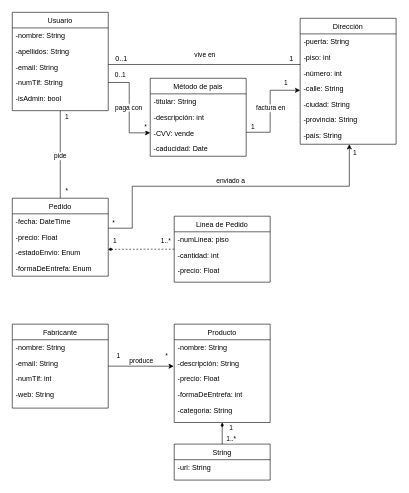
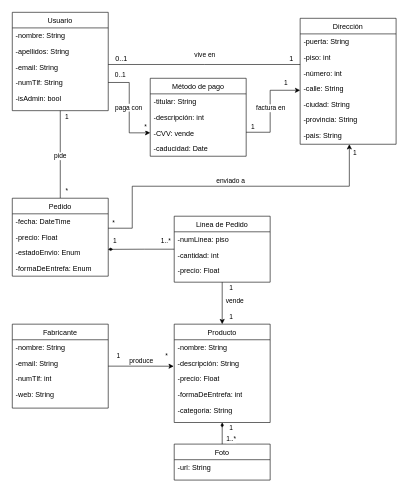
  <mxCell id="0" />
  <mxCell id="1" parent="0" />
  <mxCell id="2" style="edgeStyle=orthogonalEdgeStyle;rounded=0;orthogonalLoop=1;jettySize=auto;html=1;entryX=0.5;entryY=0;entryDx=0;entryDy=0;endArrow=none;" edge="1" parent="1" source="6" target="52"><mxGeometry relative="1" as="geometry" /></mxCell>
  <mxCell id="3" value="1" style="edgeLabel;html=1;align=center;verticalAlign=middle;resizable=0;points=[];" vertex="1" connectable="0" parent="2"><mxGeometry x="-0.845" y="-1" relative="1" as="geometry"><mxPoint x="11" y="-1" as="offset" /></mxGeometry></mxCell>
  <mxCell id="4" value="*" style="edgeLabel;html=1;align=center;verticalAlign=middle;resizable=0;points=[];" vertex="1" connectable="0" parent="2"><mxGeometry x="0.822" relative="1" as="geometry"><mxPoint x="10" as="offset" /></mxGeometry></mxCell>
  <mxCell id="5" value="pide" style="edgeLabel;html=1;align=center;verticalAlign=middle;resizable=0;points=[];" vertex="1" connectable="0" parent="2"><mxGeometry x="0.023" relative="1" as="geometry"><mxPoint x="-1" as="offset" /></mxGeometry></mxCell>
  <mxCell id="6" value="Usuario" style="swimlane;fontStyle=0;align=center;verticalAlign=top;childLayout=stackLayout;horizontal=1;startSize=26;horizontalStack=0;resizeParent=1;resizeLast=0;collapsible=1;marginBottom=0;rounded=0;shadow=0;strokeWidth=1;" parent="1" vertex="1"><mxGeometry x="20" y="20" width="160" height="164" as="geometry"><mxRectangle x="230" y="140" width="160" height="26" as="alternateBounds" /></mxGeometry></mxCell>
  <mxCell id="7" value="-nombre: String" style="text;align=left;verticalAlign=top;spacingLeft=4;spacingRight=4;overflow=hidden;rotatable=0;points=[[0,0.5],[1,0.5]];portConstraint=eastwest;" parent="6" vertex="1"><mxGeometry y="26" width="160" height="26" as="geometry" /></mxCell>
  <mxCell id="8" value="-apellidos: String" style="text;align=left;verticalAlign=top;spacingLeft=4;spacingRight=4;overflow=hidden;rotatable=0;points=[[0,0.5],[1,0.5]];portConstraint=eastwest;rounded=0;shadow=0;html=0;" parent="6" vertex="1"><mxGeometry y="52" width="160" height="26" as="geometry" /></mxCell>
  <mxCell id="9" value="-email: String" style="text;align=left;verticalAlign=top;spacingLeft=4;spacingRight=4;overflow=hidden;rotatable=0;points=[[0,0.5],[1,0.5]];portConstraint=eastwest;rounded=0;shadow=0;html=0;" parent="6" vertex="1"><mxGeometry y="78" width="160" height="26" as="geometry" /></mxCell>
  <mxCell id="10" value="-numTlf: String" style="text;strokeColor=none;fillColor=none;align=left;verticalAlign=top;spacingLeft=4;spacingRight=4;overflow=hidden;rotatable=0;points=[[0,0.5],[1,0.5]];portConstraint=eastwest;whiteSpace=wrap;html=1;" vertex="1" parent="6"><mxGeometry y="104" width="160" height="26" as="geometry" /></mxCell>
  <mxCell id="11" value="-isAdmin: bool" style="text;strokeColor=none;fillColor=none;align=left;verticalAlign=top;spacingLeft=4;spacingRight=4;overflow=hidden;rotatable=0;points=[[0,0.5],[1,0.5]];portConstraint=eastwest;whiteSpace=wrap;html=1;" vertex="1" parent="6"><mxGeometry y="130" width="160" height="26" as="geometry" /></mxCell>
  <mxCell id="12" value="Producto" style="swimlane;fontStyle=0;align=center;verticalAlign=top;childLayout=stackLayout;horizontal=1;startSize=26;horizontalStack=0;resizeParent=1;resizeLast=0;collapsible=1;marginBottom=0;rounded=0;shadow=0;strokeWidth=1;" parent="1" vertex="1"><mxGeometry x="290" y="540" width="160" height="164" as="geometry"><mxRectangle x="130" y="380" width="160" height="26" as="alternateBounds" /></mxGeometry></mxCell>
  <mxCell id="13" value="-nombre: String" style="text;align=left;verticalAlign=top;spacingLeft=4;spacingRight=4;overflow=hidden;rotatable=0;points=[[0,0.5],[1,0.5]];portConstraint=eastwest;" parent="12" vertex="1"><mxGeometry y="26" width="160" height="26" as="geometry" /></mxCell>
  <mxCell id="14" value="-descripción: String" style="text;align=left;verticalAlign=top;spacingLeft=4;spacingRight=4;overflow=hidden;rotatable=0;points=[[0,0.5],[1,0.5]];portConstraint=eastwest;rounded=0;shadow=0;html=0;" parent="12" vertex="1"><mxGeometry y="52" width="160" height="26" as="geometry" /></mxCell>
  <mxCell id="15" value="-precio: Float" style="text;strokeColor=none;fillColor=none;align=left;verticalAlign=top;spacingLeft=4;spacingRight=4;overflow=hidden;rotatable=0;points=[[0,0.5],[1,0.5]];portConstraint=eastwest;whiteSpace=wrap;html=1;" vertex="1" parent="12"><mxGeometry y="78" width="160" height="26" as="geometry" /></mxCell>
  <mxCell id="16" value="-formaDeEntrefa: int" style="text;strokeColor=none;fillColor=none;align=left;verticalAlign=top;spacingLeft=4;spacingRight=4;overflow=hidden;rotatable=0;points=[[0,0.5],[1,0.5]];portConstraint=eastwest;whiteSpace=wrap;html=1;" vertex="1" parent="12"><mxGeometry y="104" width="160" height="26" as="geometry" /></mxCell>
  <mxCell id="17" value="-categoria: String" style="text;strokeColor=none;fillColor=none;align=left;verticalAlign=top;spacingLeft=4;spacingRight=4;overflow=hidden;rotatable=0;points=[[0,0.5],[1,0.5]];portConstraint=eastwest;whiteSpace=wrap;html=1;" vertex="1" parent="12"><mxGeometry y="130" width="160" height="26" as="geometry" /></mxCell>
  <mxCell id="18" value="Dirección" style="swimlane;fontStyle=0;align=center;verticalAlign=top;childLayout=stackLayout;horizontal=1;startSize=26;horizontalStack=0;resizeParent=1;resizeLast=0;collapsible=1;marginBottom=0;rounded=0;shadow=0;strokeWidth=1;" parent="1" vertex="1"><mxGeometry x="500" y="30" width="160" height="210" as="geometry"><mxRectangle x="550" y="140" width="160" height="26" as="alternateBounds" /></mxGeometry></mxCell>
  <mxCell id="19" value="-puerta: String" style="text;strokeColor=none;fillColor=none;align=left;verticalAlign=top;spacingLeft=4;spacingRight=4;overflow=hidden;rotatable=0;points=[[0,0.5],[1,0.5]];portConstraint=eastwest;whiteSpace=wrap;html=1;" vertex="1" parent="18"><mxGeometry y="26" width="160" height="26" as="geometry" /></mxCell>
  <mxCell id="20" value="-piso: int" style="text;strokeColor=none;fillColor=none;align=left;verticalAlign=top;spacingLeft=4;spacingRight=4;overflow=hidden;rotatable=0;points=[[0,0.5],[1,0.5]];portConstraint=eastwest;whiteSpace=wrap;html=1;" vertex="1" parent="18"><mxGeometry y="52" width="160" height="26" as="geometry" /></mxCell>
  <mxCell id="21" value="-número: int" style="text;align=left;verticalAlign=top;spacingLeft=4;spacingRight=4;overflow=hidden;rotatable=0;points=[[0,0.5],[1,0.5]];portConstraint=eastwest;rounded=0;shadow=0;html=0;" parent="18" vertex="1"><mxGeometry y="78" width="160" height="26" as="geometry" /></mxCell>
  <mxCell id="22" value="-calle: String" style="text;align=left;verticalAlign=top;spacingLeft=4;spacingRight=4;overflow=hidden;rotatable=0;points=[[0,0.5],[1,0.5]];portConstraint=eastwest;" parent="18" vertex="1"><mxGeometry y="104" width="160" height="26" as="geometry" /></mxCell>
  <mxCell id="23" value="-ciudad: String" style="text;align=left;verticalAlign=top;spacingLeft=4;spacingRight=4;overflow=hidden;rotatable=0;points=[[0,0.5],[1,0.5]];portConstraint=eastwest;rounded=0;shadow=0;html=0;" parent="18" vertex="1"><mxGeometry y="130" width="160" height="26" as="geometry" /></mxCell>
  <mxCell id="24" value="-provincia: String" style="text;align=left;verticalAlign=top;spacingLeft=4;spacingRight=4;overflow=hidden;rotatable=0;points=[[0,0.5],[1,0.5]];portConstraint=eastwest;rounded=0;shadow=0;html=0;" parent="18" vertex="1"><mxGeometry y="156" width="160" height="26" as="geometry" /></mxCell>
  <mxCell id="25" value="-pais: String" style="text;align=left;verticalAlign=top;spacingLeft=4;spacingRight=4;overflow=hidden;rotatable=0;points=[[0,0.5],[1,0.5]];portConstraint=eastwest;rounded=0;shadow=0;html=0;" parent="18" vertex="1"><mxGeometry y="182" width="160" height="26" as="geometry" /></mxCell>
  <mxCell id="26" value="" style="endArrow=none;shadow=0;strokeWidth=1;rounded=0;curved=0;endFill=1;edgeStyle=elbowEdgeStyle;elbow=vertical;" parent="1" source="6" target="18" edge="1"><mxGeometry x="0.5" y="41" relative="1" as="geometry"><mxPoint x="350" y="112" as="sourcePoint" /><mxPoint x="510" y="112" as="targetPoint" /><mxPoint x="-40" y="32" as="offset" /></mxGeometry></mxCell>
  <mxCell id="27" value="0..1" style="resizable=0;align=left;verticalAlign=bottom;labelBackgroundColor=none;fontSize=12;" parent="26" connectable="0" vertex="1"><mxGeometry x="-1" relative="1" as="geometry"><mxPoint x="10" y="-2" as="offset" /></mxGeometry></mxCell>
  <mxCell id="28" value="1" style="resizable=0;align=right;verticalAlign=bottom;labelBackgroundColor=none;fontSize=12;" parent="26" connectable="0" vertex="1"><mxGeometry x="1" relative="1" as="geometry"><mxPoint x="-10" y="-2" as="offset" /></mxGeometry></mxCell>
  <mxCell id="29" value="vive en" style="edgeLabel;html=1;align=center;verticalAlign=middle;resizable=0;points=[];" vertex="1" connectable="0" parent="26"><mxGeometry x="0.209" y="-1" relative="1" as="geometry"><mxPoint x="-33" y="-18" as="offset" /></mxGeometry></mxCell>
  <mxCell id="30" style="edgeStyle=orthogonalEdgeStyle;rounded=0;orthogonalLoop=1;jettySize=auto;html=1;" edge="1" parent="1" source="34"><mxGeometry relative="1" as="geometry"><mxPoint x="500" y="150" as="targetPoint" /><Array as="points"><mxPoint x="450" y="220" /><mxPoint x="450" y="150" /><mxPoint x="500" y="150" /></Array></mxGeometry></mxCell>
  <mxCell id="31" value="factura en " style="edgeLabel;html=1;align=center;verticalAlign=middle;resizable=0;points=[];" vertex="1" connectable="0" parent="30"><mxGeometry x="0.01" relative="1" as="geometry"><mxPoint as="offset" /></mxGeometry></mxCell>
  <mxCell id="32" value="1" style="edgeLabel;html=1;align=center;verticalAlign=middle;resizable=0;points=[];" vertex="1" connectable="0" parent="30"><mxGeometry x="0.777" y="-3" relative="1" as="geometry"><mxPoint x="-7" y="-16" as="offset" /></mxGeometry></mxCell>
  <mxCell id="33" value="1" style="edgeLabel;html=1;align=center;verticalAlign=middle;resizable=0;points=[];" vertex="1" connectable="0" parent="30"><mxGeometry x="-0.876" relative="1" as="geometry"><mxPoint y="-10" as="offset" /></mxGeometry></mxCell>
- <mxCell id="34" value="Método de pais" style="swimlane;fontStyle=0;align=center;verticalAlign=top;childLayout=stackLayout;horizontal=1;startSize=26;horizontalStack=0;resizeParent=1;resizeLast=0;collapsible=1;marginBottom=0;rounded=0;shadow=0;strokeWidth=1;" vertex="1" parent="1"><mxGeometry x="250" y="130" width="160" height="130" as="geometry"><mxRectangle x="550" y="140" width="160" height="26" as="alternateBounds" /></mxGeometry></mxCell>
+ <mxCell id="34" value="Método de pago" style="swimlane;fontStyle=0;align=center;verticalAlign=top;childLayout=stackLayout;horizontal=1;startSize=26;horizontalStack=0;resizeParent=1;resizeLast=0;collapsible=1;marginBottom=0;rounded=0;shadow=0;strokeWidth=1;" vertex="1" parent="1"><mxGeometry x="250" y="130" width="160" height="130" as="geometry"><mxRectangle x="550" y="140" width="160" height="26" as="alternateBounds" /></mxGeometry></mxCell>
  <mxCell id="35" value="-titular: String" style="text;strokeColor=none;fillColor=none;align=left;verticalAlign=top;spacingLeft=4;spacingRight=4;overflow=hidden;rotatable=0;points=[[0,0.5],[1,0.5]];portConstraint=eastwest;whiteSpace=wrap;html=1;" vertex="1" parent="34"><mxGeometry y="26" width="160" height="26" as="geometry" /></mxCell>
  <mxCell id="36" value="-descripción: int" style="text;strokeColor=none;fillColor=none;align=left;verticalAlign=top;spacingLeft=4;spacingRight=4;overflow=hidden;rotatable=0;points=[[0,0.5],[1,0.5]];portConstraint=eastwest;whiteSpace=wrap;html=1;" vertex="1" parent="34"><mxGeometry y="52" width="160" height="26" as="geometry" /></mxCell>
  <mxCell id="37" value="-CVV: vende" style="text;align=left;verticalAlign=top;spacingLeft=4;spacingRight=4;overflow=hidden;rotatable=0;points=[[0,0.5],[1,0.5]];portConstraint=eastwest;" vertex="1" parent="34"><mxGeometry y="78" width="160" height="26" as="geometry" /></mxCell>
  <mxCell id="38" value="-caducidad: Date" style="text;align=left;verticalAlign=top;spacingLeft=4;spacingRight=4;overflow=hidden;rotatable=0;points=[[0,0.5],[1,0.5]];portConstraint=eastwest;rounded=0;shadow=0;html=0;" vertex="1" parent="34"><mxGeometry y="104" width="160" height="26" as="geometry" /></mxCell>
  <mxCell id="39" value="Fabricante" style="swimlane;fontStyle=0;align=center;verticalAlign=top;childLayout=stackLayout;horizontal=1;startSize=26;horizontalStack=0;resizeParent=1;resizeLast=0;collapsible=1;marginBottom=0;rounded=0;shadow=0;strokeWidth=1;" vertex="1" parent="1"><mxGeometry x="20" y="540" width="160" height="140" as="geometry"><mxRectangle x="130" y="380" width="160" height="26" as="alternateBounds" /></mxGeometry></mxCell>
  <mxCell id="40" value="-nombre: String" style="text;align=left;verticalAlign=top;spacingLeft=4;spacingRight=4;overflow=hidden;rotatable=0;points=[[0,0.5],[1,0.5]];portConstraint=eastwest;" vertex="1" parent="39"><mxGeometry y="26" width="160" height="26" as="geometry" /></mxCell>
  <mxCell id="41" value="-email: String" style="text;align=left;verticalAlign=top;spacingLeft=4;spacingRight=4;overflow=hidden;rotatable=0;points=[[0,0.5],[1,0.5]];portConstraint=eastwest;rounded=0;shadow=0;html=0;" vertex="1" parent="39"><mxGeometry y="52" width="160" height="26" as="geometry" /></mxCell>
  <mxCell id="42" value="-numTlf: int" style="text;strokeColor=none;fillColor=none;align=left;verticalAlign=top;spacingLeft=4;spacingRight=4;overflow=hidden;rotatable=0;points=[[0,0.5],[1,0.5]];portConstraint=eastwest;whiteSpace=wrap;html=1;" vertex="1" parent="39"><mxGeometry y="78" width="160" height="26" as="geometry" /></mxCell>
  <mxCell id="43" value="-web: String" style="text;strokeColor=none;fillColor=none;align=left;verticalAlign=top;spacingLeft=4;spacingRight=4;overflow=hidden;rotatable=0;points=[[0,0.5],[1,0.5]];portConstraint=eastwest;whiteSpace=wrap;html=1;" vertex="1" parent="39"><mxGeometry y="104" width="160" height="26" as="geometry" /></mxCell>
  <mxCell id="44" style="edgeStyle=orthogonalEdgeStyle;rounded=0;orthogonalLoop=1;jettySize=auto;html=1;entryX=0;entryY=0.5;entryDx=0;entryDy=0;" edge="1" parent="1" source="10" target="37"><mxGeometry relative="1" as="geometry" /></mxCell>
  <mxCell id="45" value="0..1" style="edgeLabel;html=1;align=center;verticalAlign=middle;resizable=0;points=[];" vertex="1" connectable="0" parent="44"><mxGeometry x="-0.93" relative="1" as="geometry"><mxPoint x="14" y="-13" as="offset" /></mxGeometry></mxCell>
  <mxCell id="46" value="*" style="edgeLabel;html=1;align=center;verticalAlign=middle;resizable=0;points=[];" vertex="1" connectable="0" parent="44"><mxGeometry x="0.938" y="1" relative="1" as="geometry"><mxPoint x="-4" y="-10" as="offset" /></mxGeometry></mxCell>
  <mxCell id="47" value="paga con" style="edgeLabel;html=1;align=center;verticalAlign=middle;resizable=0;points=[];" vertex="1" connectable="0" parent="44"><mxGeometry x="-0.012" y="-2" relative="1" as="geometry"><mxPoint as="offset" /></mxGeometry></mxCell>
  <mxCell id="48" style="edgeStyle=orthogonalEdgeStyle;rounded=0;orthogonalLoop=1;jettySize=auto;html=1;entryX=-0.005;entryY=0.698;entryDx=0;entryDy=0;entryPerimeter=0;" edge="1" parent="1" source="39" target="14"><mxGeometry relative="1" as="geometry"><mxPoint x="270" y="610" as="targetPoint" /></mxGeometry></mxCell>
  <mxCell id="49" value="1" style="edgeLabel;html=1;align=center;verticalAlign=middle;resizable=0;points=[];" vertex="1" connectable="0" parent="48"><mxGeometry x="-0.702" relative="1" as="geometry"><mxPoint y="-18" as="offset" /></mxGeometry></mxCell>
  <mxCell id="50" value="*" style="edgeLabel;html=1;align=center;verticalAlign=middle;resizable=0;points=[];" vertex="1" connectable="0" parent="48"><mxGeometry x="0.798" y="2" relative="1" as="geometry"><mxPoint x="-1" y="-16" as="offset" /></mxGeometry></mxCell>
  <mxCell id="51" value="produce" style="edgeLabel;html=1;align=center;verticalAlign=middle;resizable=0;points=[];" vertex="1" connectable="0" parent="48"><mxGeometry x="0.01" relative="1" as="geometry"><mxPoint y="-10" as="offset" /></mxGeometry></mxCell>
  <mxCell id="52" value="Pedido" style="swimlane;fontStyle=0;align=center;verticalAlign=top;childLayout=stackLayout;horizontal=1;startSize=26;horizontalStack=0;resizeParent=1;resizeLast=0;collapsible=1;marginBottom=0;rounded=0;shadow=0;strokeWidth=1;" vertex="1" parent="1"><mxGeometry x="20" y="330" width="160" height="130" as="geometry"><mxRectangle x="130" y="380" width="160" height="26" as="alternateBounds" /></mxGeometry></mxCell>
  <mxCell id="53" value="-fecha: DateTime" style="text;align=left;verticalAlign=top;spacingLeft=4;spacingRight=4;overflow=hidden;rotatable=0;points=[[0,0.5],[1,0.5]];portConstraint=eastwest;" vertex="1" parent="52"><mxGeometry y="26" width="160" height="26" as="geometry" /></mxCell>
  <mxCell id="54" value="-precio: Float" style="text;strokeColor=none;fillColor=none;align=left;verticalAlign=top;spacingLeft=4;spacingRight=4;overflow=hidden;rotatable=0;points=[[0,0.5],[1,0.5]];portConstraint=eastwest;whiteSpace=wrap;html=1;" vertex="1" parent="52"><mxGeometry y="52" width="160" height="26" as="geometry" /></mxCell>
  <mxCell id="55" value="-estadoEnvio: Enum" style="text;align=left;verticalAlign=top;spacingLeft=4;spacingRight=4;overflow=hidden;rotatable=0;points=[[0,0.5],[1,0.5]];portConstraint=eastwest;rounded=0;shadow=0;html=0;" vertex="1" parent="52"><mxGeometry y="78" width="160" height="26" as="geometry" /></mxCell>
  <mxCell id="56" value="-formaDeEntrefa: Enum" style="text;strokeColor=none;fillColor=none;align=left;verticalAlign=top;spacingLeft=4;spacingRight=4;overflow=hidden;rotatable=0;points=[[0,0.5],[1,0.5]];portConstraint=eastwest;whiteSpace=wrap;html=1;" vertex="1" parent="52"><mxGeometry y="104" width="160" height="26" as="geometry" /></mxCell>
+ <mxCell id="57" style="edgeStyle=orthogonalEdgeStyle;rounded=0;orthogonalLoop=1;jettySize=auto;html=1;entryX=0.5;entryY=0;entryDx=0;entryDy=0;" edge="1" parent="1" source="61" target="12"><mxGeometry relative="1" as="geometry" /></mxCell>
+ <mxCell id="58" value="vende" style="edgeLabel;html=1;align=center;verticalAlign=middle;resizable=0;points=[];" vertex="1" connectable="0" parent="57"><mxGeometry x="-0.104" y="1" relative="1" as="geometry"><mxPoint x="19" as="offset" /></mxGeometry></mxCell>
+ <mxCell id="59" value="1" style="edgeLabel;html=1;align=center;verticalAlign=middle;resizable=0;points=[];" vertex="1" connectable="0" parent="57"><mxGeometry x="-0.77" y="3" relative="1" as="geometry"><mxPoint x="11" as="offset" /></mxGeometry></mxCell>
+ <mxCell id="60" value="1" style="edgeLabel;html=1;align=center;verticalAlign=middle;resizable=0;points=[];" vertex="1" connectable="0" parent="57"><mxGeometry x="0.415" relative="1" as="geometry"><mxPoint x="14" y="7" as="offset" /></mxGeometry></mxCell>
  <mxCell id="61" value="Linea de Pedido" style="swimlane;fontStyle=0;align=center;verticalAlign=top;childLayout=stackLayout;horizontal=1;startSize=26;horizontalStack=0;resizeParent=1;resizeLast=0;collapsible=1;marginBottom=0;rounded=0;shadow=0;strokeWidth=1;" vertex="1" parent="1"><mxGeometry x="290" y="360" width="160" height="110" as="geometry"><mxRectangle x="130" y="380" width="160" height="26" as="alternateBounds" /></mxGeometry></mxCell>
  <mxCell id="62" value="-numLinea: piso" style="text;align=left;verticalAlign=top;spacingLeft=4;spacingRight=4;overflow=hidden;rotatable=0;points=[[0,0.5],[1,0.5]];portConstraint=eastwest;" vertex="1" parent="61"><mxGeometry y="26" width="160" height="26" as="geometry" /></mxCell>
  <mxCell id="63" value="-cantidad: int" style="text;align=left;verticalAlign=top;spacingLeft=4;spacingRight=4;overflow=hidden;rotatable=0;points=[[0,0.5],[1,0.5]];portConstraint=eastwest;rounded=0;shadow=0;html=0;" vertex="1" parent="61"><mxGeometry y="52" width="160" height="26" as="geometry" /></mxCell>
  <mxCell id="64" value="-precio: Float" style="text;strokeColor=none;fillColor=none;align=left;verticalAlign=top;spacingLeft=4;spacingRight=4;overflow=hidden;rotatable=0;points=[[0,0.5],[1,0.5]];portConstraint=eastwest;whiteSpace=wrap;html=1;" vertex="1" parent="61"><mxGeometry y="78" width="160" height="26" as="geometry" /></mxCell>
- <mxCell id="65" style="edgeStyle=orthogonalEdgeStyle;rounded=0;orthogonalLoop=1;jettySize=auto;html=1;endArrow=diamondThin;endFill=1;entryX=0.997;entryY=0.28;entryDx=0;entryDy=0;entryPerimeter=0;dashed=1;" edge="1" parent="1" source="61" target="55"><mxGeometry relative="1" as="geometry"><mxPoint x="185" y="395" as="targetPoint" /><Array as="points"><mxPoint x="240" y="415" /><mxPoint x="240" y="415" /></Array></mxGeometry></mxCell>
+ <mxCell id="65" style="edgeStyle=orthogonalEdgeStyle;rounded=0;orthogonalLoop=1;jettySize=auto;html=1;endArrow=diamondThin;endFill=1;entryX=0.997;entryY=0.28;entryDx=0;entryDy=0;entryPerimeter=0;" edge="1" parent="1" source="61" target="55"><mxGeometry relative="1" as="geometry"><mxPoint x="185" y="395" as="targetPoint" /><Array as="points"><mxPoint x="240" y="415" /><mxPoint x="240" y="415" /></Array></mxGeometry></mxCell>
  <mxCell id="66" value="1..*" style="edgeLabel;html=1;align=center;verticalAlign=middle;resizable=0;points=[];" vertex="1" connectable="0" parent="65"><mxGeometry x="-0.856" relative="1" as="geometry"><mxPoint x="-7" y="-15" as="offset" /></mxGeometry></mxCell>
  <mxCell id="67" value="1" style="edgeLabel;html=1;align=center;verticalAlign=middle;resizable=0;points=[];" vertex="1" connectable="0" parent="65"><mxGeometry x="0.787" y="-1" relative="1" as="geometry"><mxPoint y="-14" as="offset" /></mxGeometry></mxCell>
- <mxCell id="68" value="String" style="swimlane;fontStyle=0;align=center;verticalAlign=top;childLayout=stackLayout;horizontal=1;startSize=26;horizontalStack=0;resizeParent=1;resizeLast=0;collapsible=1;marginBottom=0;rounded=0;shadow=0;strokeWidth=1;" vertex="1" parent="1"><mxGeometry x="290" y="740" width="160" height="60" as="geometry"><mxRectangle x="130" y="380" width="160" height="26" as="alternateBounds" /></mxGeometry></mxCell>
+ <mxCell id="68" value="Foto" style="swimlane;fontStyle=0;align=center;verticalAlign=top;childLayout=stackLayout;horizontal=1;startSize=26;horizontalStack=0;resizeParent=1;resizeLast=0;collapsible=1;marginBottom=0;rounded=0;shadow=0;strokeWidth=1;" vertex="1" parent="1"><mxGeometry x="290" y="740" width="160" height="60" as="geometry"><mxRectangle x="130" y="380" width="160" height="26" as="alternateBounds" /></mxGeometry></mxCell>
  <mxCell id="69" value="-url: String" style="text;align=left;verticalAlign=top;spacingLeft=4;spacingRight=4;overflow=hidden;rotatable=0;points=[[0,0.5],[1,0.5]];portConstraint=eastwest;" vertex="1" parent="68"><mxGeometry y="26" width="160" height="26" as="geometry" /></mxCell>
  <mxCell id="70" style="edgeStyle=orthogonalEdgeStyle;rounded=0;orthogonalLoop=1;jettySize=auto;html=1;entryX=0.5;entryY=0;entryDx=0;entryDy=0;endArrow=none;endFill=0;startArrow=diamondThin;startFill=1;targetPerimeterSpacing=0;" edge="1" parent="1" target="68"><mxGeometry relative="1" as="geometry"><mxPoint x="370" y="704" as="sourcePoint" /><Array as="points"><mxPoint x="370" y="730" /><mxPoint x="370" y="730" /></Array></mxGeometry></mxCell>
  <mxCell id="71" value="1..*" style="edgeLabel;html=1;align=center;verticalAlign=middle;resizable=0;points=[];" vertex="1" connectable="0" parent="70"><mxGeometry x="0.791" y="-1" relative="1" as="geometry"><mxPoint x="15" y="-5" as="offset" /></mxGeometry></mxCell>
  <mxCell id="72" value="1" style="edgeLabel;html=1;align=center;verticalAlign=middle;resizable=0;points=[];" vertex="1" connectable="0" parent="70"><mxGeometry x="-0.774" y="1" relative="1" as="geometry"><mxPoint x="13" y="4" as="offset" /></mxGeometry></mxCell>
  <mxCell id="73" style="edgeStyle=orthogonalEdgeStyle;rounded=0;orthogonalLoop=1;jettySize=auto;html=1;" edge="1" parent="1" source="52"><mxGeometry relative="1" as="geometry"><mxPoint x="582" y="240" as="targetPoint" /><Array as="points"><mxPoint x="220" y="380" /><mxPoint x="220" y="310" /><mxPoint x="582" y="310" /></Array></mxGeometry></mxCell>
  <mxCell id="74" value="enviado a" style="edgeLabel;html=1;align=center;verticalAlign=middle;resizable=0;points=[];" vertex="1" connectable="0" parent="73"><mxGeometry x="0.008" relative="1" as="geometry"><mxPoint y="-10" as="offset" /></mxGeometry></mxCell>
  <mxCell id="75" value="*" style="edgeLabel;html=1;align=center;verticalAlign=middle;resizable=0;points=[];" vertex="1" connectable="0" parent="73"><mxGeometry x="-0.97" relative="1" as="geometry"><mxPoint y="-10" as="offset" /></mxGeometry></mxCell>
  <mxCell id="76" value="1" style="edgeLabel;html=1;align=center;verticalAlign=middle;resizable=0;points=[];" vertex="1" connectable="0" parent="73"><mxGeometry x="0.947" y="-3" relative="1" as="geometry"><mxPoint x="5" as="offset" /></mxGeometry></mxCell>
